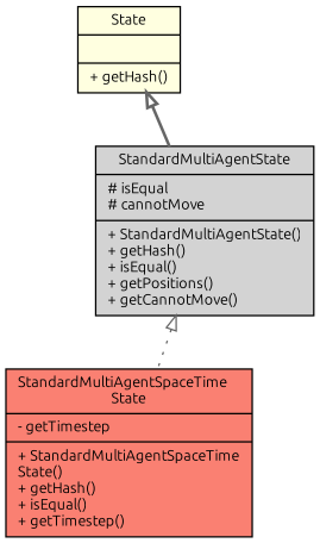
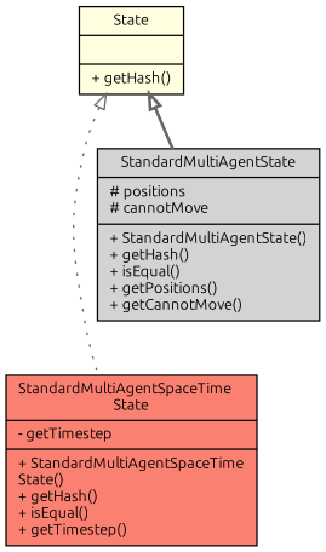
  digraph {
    fontname=Ubuntu
    node [color=black fontname=Ubuntu fontsize=10 shape=record style=filled]
    edge [arrowtail=onormal color=gray40 dir=back fontname=Ubuntu fontsize=10 labelfontname=Helvetica labelfontsize=10]
    n1 [fillcolor=salmon fontcolor=black height=0.2 label="{StandardMultiAgentSpaceTime\lState\n|- getTimestep\l|+ StandardMultiAgentSpaceTime\lState()\l+ getHash()\l+ isEqual()\l+ getTimestep()\l}" width=0.4]
-   n2 [fillcolor=lightgrey height=0.2 label="{StandardMultiAgentState\n|# isEqual\l# cannotMove\l|+ StandardMultiAgentState()\l+ getHash()\l+ isEqual()\l+ getPositions()\l+ getCannotMove()\l}" width=0.4]
+   n2 [fillcolor=lightgrey height=0.2 label="{StandardMultiAgentState\n|# positions\l# cannotMove\l|+ StandardMultiAgentState()\l+ getHash()\l+ isEqual()\l+ getPositions()\l+ getCannotMove()\l}" width=0.4]
    n3 [fillcolor=lightyellow height=0.2 label="{State\n||+ getHash()\l}" width=0.4]
-   n2 -> n1 [style=dotted]
+   n3 -> n1 [style=dotted]
    n3 -> n2 [style=bold]
  }
